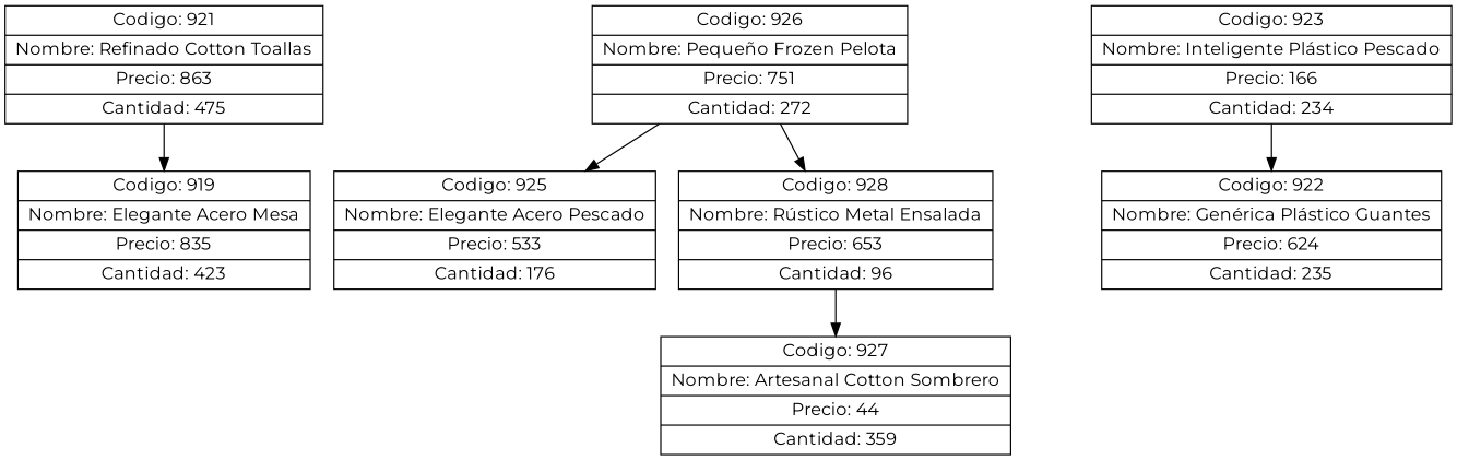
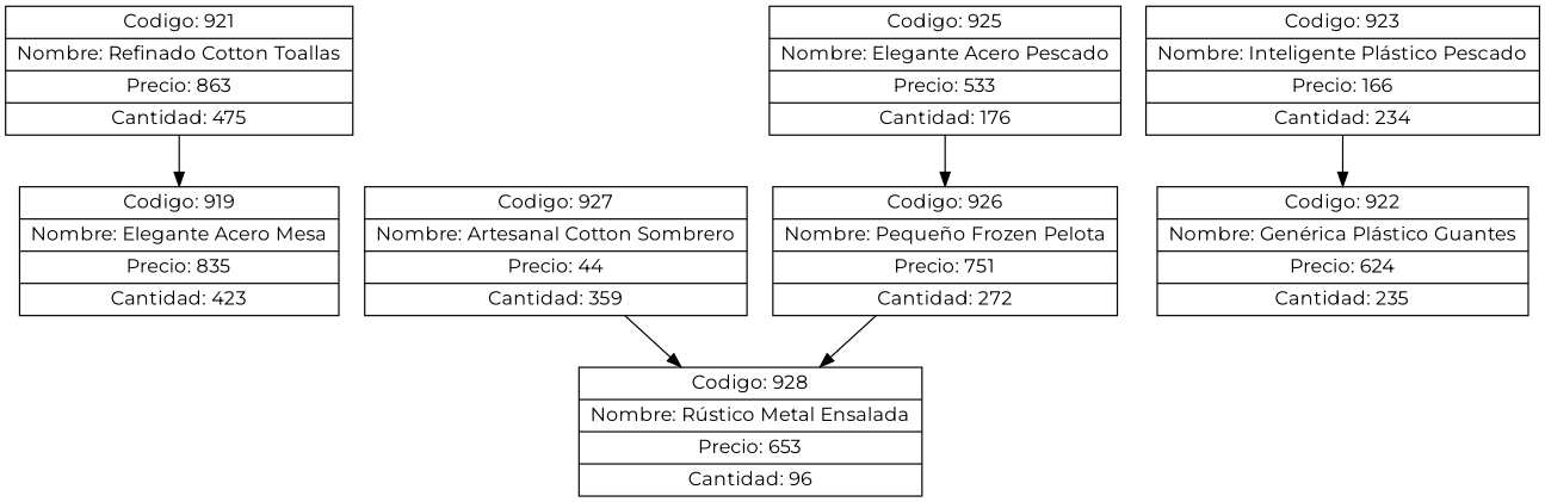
  digraph {
    concentrate=true
    fontname=Montserrat
    rankdir=UD
    node [fontname=Montserrat shape=record]
    edge [fontname=Montserrat]
    n1 [label="{Codigo: 921|Nombre: Refinado Cotton Toallas|Precio: 863|Cantidad: 475}"]
    n2 [label="{Codigo: 919|Nombre: Elegante Acero Mesa|Precio: 835|Cantidad: 423}"]
    n3 [label="{Codigo: 926|Nombre: Pequeño Frozen Pelota|Precio: 751|Cantidad: 272}"]
    n4 [label="{Codigo: 925|Nombre: Elegante Acero Pescado|Precio: 533|Cantidad: 176}"]
    n5 [label="{Codigo: 928|Nombre: Rústico Metal Ensalada|Precio: 653|Cantidad: 96}"]
    n6 [label="{Codigo: 923|Nombre: Inteligente Plástico Pescado|Precio: 166|Cantidad: 234}"]
    n7 [label="{Codigo: 922|Nombre: Genérica Plástico Guantes|Precio: 624|Cantidad: 235}"]
    n8 [label="{Codigo: 927|Nombre: Artesanal Cotton Sombrero|Precio: 44|Cantidad: 359}"]
    n1 -> n2
-   n3 -> n4
+   n4 -> n3
    n3 -> n5
-   n5 -> n8
+   n8 -> n5
    n6 -> n7
  }
